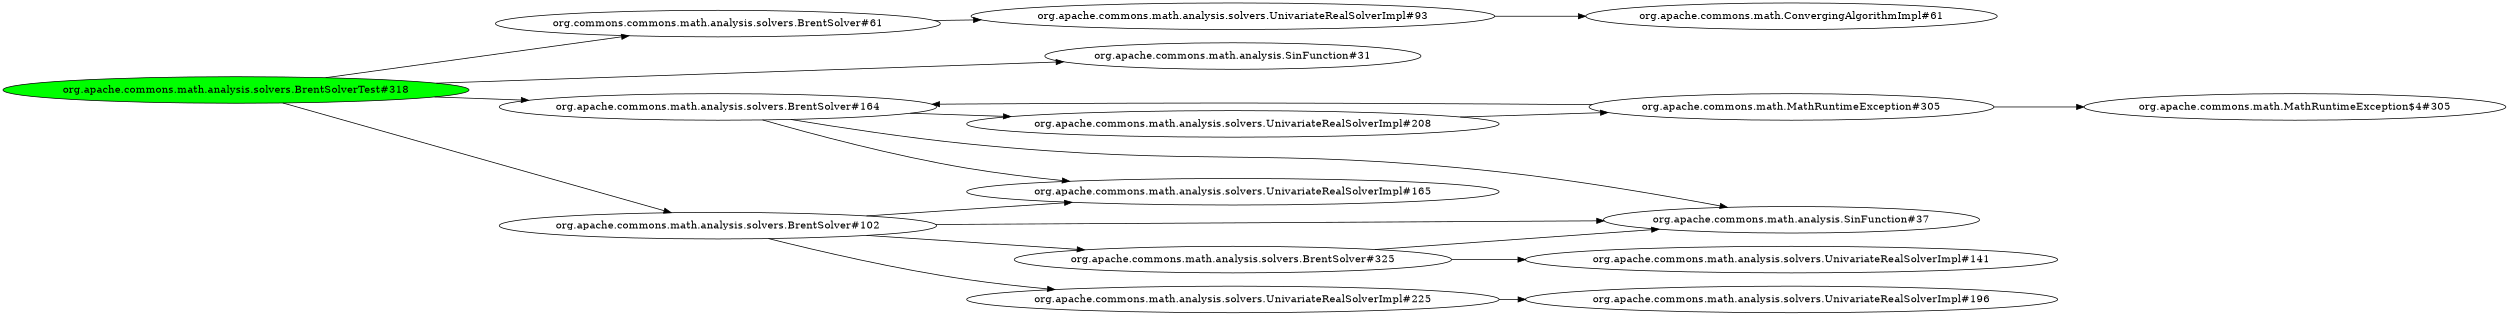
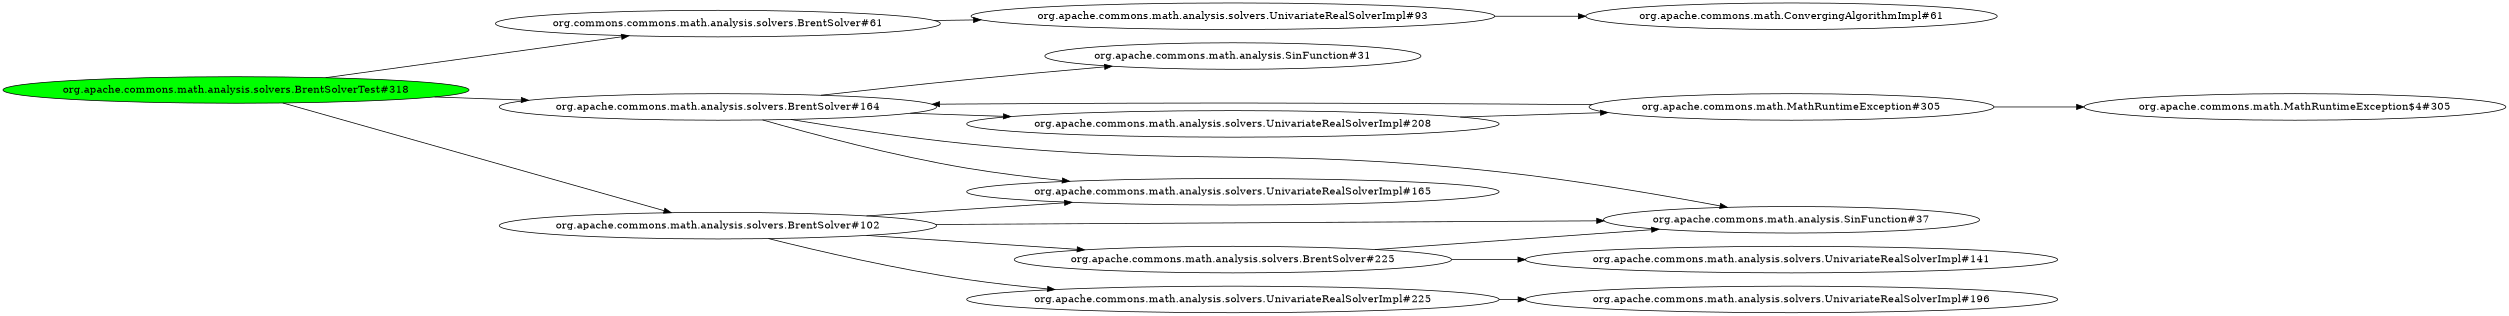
  digraph {
    rankdir=LR
    "org.apache.commons.math.analysis.solvers.BrentSolverTest#318" [fillcolor=green style=filled]
    "org.apache.commons.math.analysis.SinFunction#31"
    n3 [label="org.commons.commons.math.analysis.solvers.BrentSolver#61"]
    "org.apache.commons.math.analysis.solvers.BrentSolver#164"
    "org.apache.commons.math.analysis.solvers.BrentSolver#102"
    "org.apache.commons.math.analysis.solvers.UnivariateRealSolverImpl#93"
    "org.apache.commons.math.analysis.solvers.UnivariateRealSolverImpl#165"
    "org.apache.commons.math.analysis.solvers.UnivariateRealSolverImpl#208"
    "org.apache.commons.math.analysis.SinFunction#37"
    "org.apache.commons.math.analysis.solvers.UnivariateRealSolverImpl#225"
-   "org.apache.commons.math.analysis.solvers.BrentSolver#225" [label="org.apache.commons.math.analysis.solvers.BrentSolver#325"]
+   "org.apache.commons.math.analysis.solvers.BrentSolver#225"
    "org.apache.commons.math.ConvergingAlgorithmImpl#61"
    "org.apache.commons.math.MathRuntimeException#305"
    "org.apache.commons.math.MathRuntimeException$4#305"
    "org.apache.commons.math.analysis.solvers.UnivariateRealSolverImpl#196"
    "org.apache.commons.math.analysis.solvers.UnivariateRealSolverImpl#141"
-   "org.apache.commons.math.analysis.solvers.BrentSolverTest#318" -> "org.apache.commons.math.analysis.SinFunction#31"
+   "org.apache.commons.math.analysis.solvers.BrentSolver#164" -> "org.apache.commons.math.analysis.SinFunction#31"
    "org.apache.commons.math.analysis.solvers.BrentSolverTest#318" -> n3
    "org.apache.commons.math.analysis.solvers.BrentSolverTest#318" -> "org.apache.commons.math.analysis.solvers.BrentSolver#164"
    "org.apache.commons.math.analysis.solvers.BrentSolverTest#318" -> "org.apache.commons.math.analysis.solvers.BrentSolver#102"
    n3 -> "org.apache.commons.math.analysis.solvers.UnivariateRealSolverImpl#93"
    "org.apache.commons.math.analysis.solvers.BrentSolver#164" -> "org.apache.commons.math.analysis.solvers.UnivariateRealSolverImpl#165"
    "org.apache.commons.math.analysis.solvers.BrentSolver#164" -> "org.apache.commons.math.analysis.solvers.UnivariateRealSolverImpl#208"
    "org.apache.commons.math.analysis.solvers.BrentSolver#164" -> "org.apache.commons.math.analysis.SinFunction#37"
    "org.apache.commons.math.analysis.solvers.BrentSolver#102" -> "org.apache.commons.math.analysis.solvers.UnivariateRealSolverImpl#165"
    "org.apache.commons.math.analysis.solvers.BrentSolver#102" -> "org.apache.commons.math.analysis.SinFunction#37"
    "org.apache.commons.math.analysis.solvers.BrentSolver#102" -> "org.apache.commons.math.analysis.solvers.UnivariateRealSolverImpl#225"
    "org.apache.commons.math.analysis.solvers.BrentSolver#102" -> "org.apache.commons.math.analysis.solvers.BrentSolver#225"
    "org.apache.commons.math.analysis.solvers.UnivariateRealSolverImpl#93" -> "org.apache.commons.math.ConvergingAlgorithmImpl#61"
    "org.apache.commons.math.analysis.solvers.UnivariateRealSolverImpl#208" -> "org.apache.commons.math.MathRuntimeException#305"
    "org.apache.commons.math.analysis.solvers.UnivariateRealSolverImpl#225" -> "org.apache.commons.math.analysis.solvers.UnivariateRealSolverImpl#196"
    "org.apache.commons.math.analysis.solvers.BrentSolver#225" -> "org.apache.commons.math.analysis.SinFunction#37"
    "org.apache.commons.math.analysis.solvers.BrentSolver#225" -> "org.apache.commons.math.analysis.solvers.UnivariateRealSolverImpl#141"
    "org.apache.commons.math.MathRuntimeException#305" -> "org.apache.commons.math.analysis.solvers.BrentSolver#164"
    "org.apache.commons.math.MathRuntimeException#305" -> "org.apache.commons.math.MathRuntimeException$4#305"
  }
